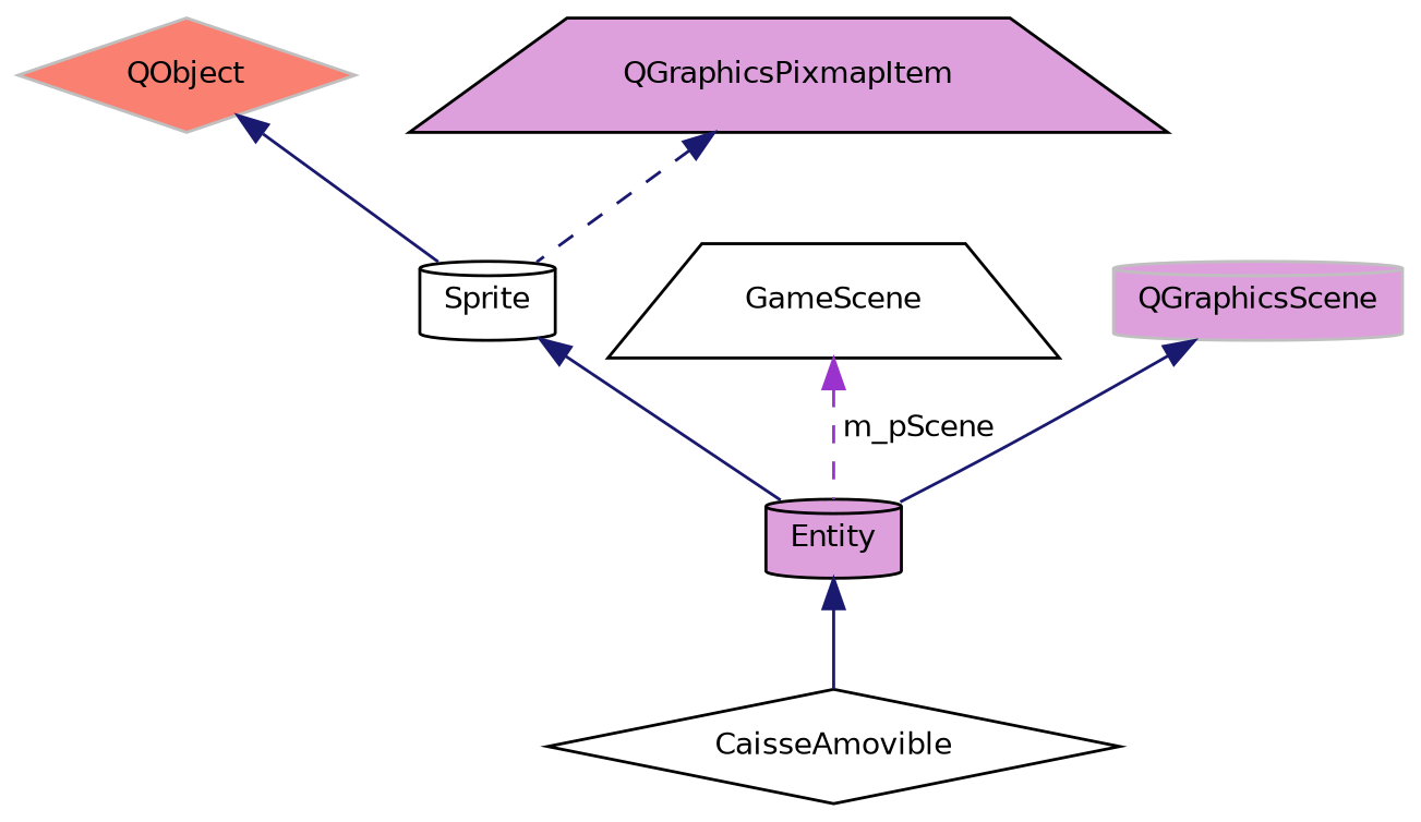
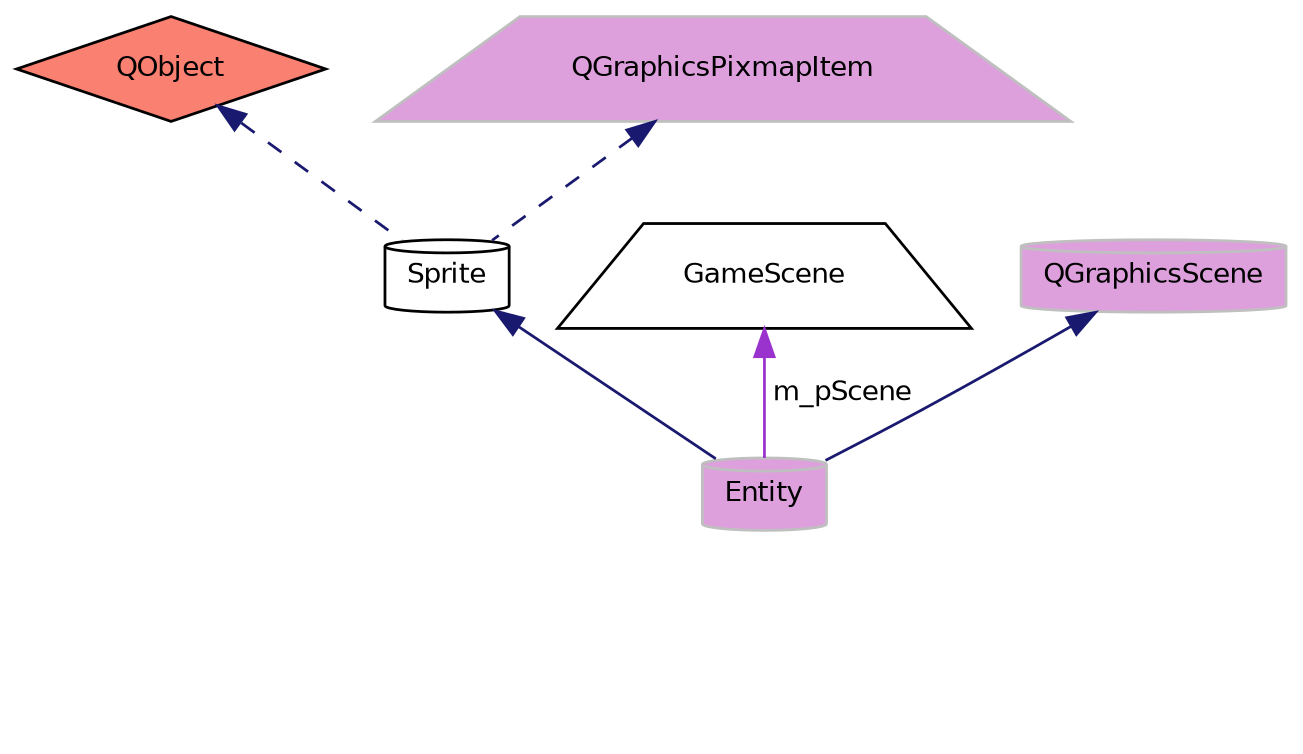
  digraph {
    node [color=black fillcolor=white fontname=Helvetica fontsize=10 shape=cylinder style=filled]
    edge [color=midnightblue dir=back fontname=Helvetica fontsize=10 labelfontname=Helvetica labelfontsize=10 style=solid]
-   n1 [fontcolor=black height=0.2 label=CaisseAmovible shape=diamond width=0.4]
-   n2 [fillcolor=plum height=0.2 label=Entity width=0.4]
+   n2 [color=grey75 fillcolor=plum height=0.2 label=Entity width=0.4]
    n3 [height=0.2 label=Sprite width=0.4]
-   n4 [color=grey75 fillcolor=salmon height=0.2 label=QObject shape=diamond width=0.4]
-   n5 [fillcolor=plum height=0.2 label=QGraphicsPixmapItem shape=trapezium width=0.4]
+   n4 [fillcolor=salmon height=0.2 label=QObject shape=diamond width=0.4]
+   n5 [color=grey75 fillcolor=plum height=0.2 label=QGraphicsPixmapItem shape=trapezium width=0.4]
    n6 [height=0.2 label=GameScene shape=trapezium width=0.4]
    n7 [color=grey75 fillcolor=plum height=0.2 label=QGraphicsScene width=0.4]
-   n2 -> n1
    n3 -> n2
-   n4 -> n3
+   n4 -> n3 [style=dashed]
    n5 -> n3 [style=dashed]
-   n6 -> n2 [color=darkorchid3 label=" m_pScene" style=dashed]
+   n6 -> n2 [color=darkorchid3 label=" m_pScene"]
    n7 -> n2
  }
